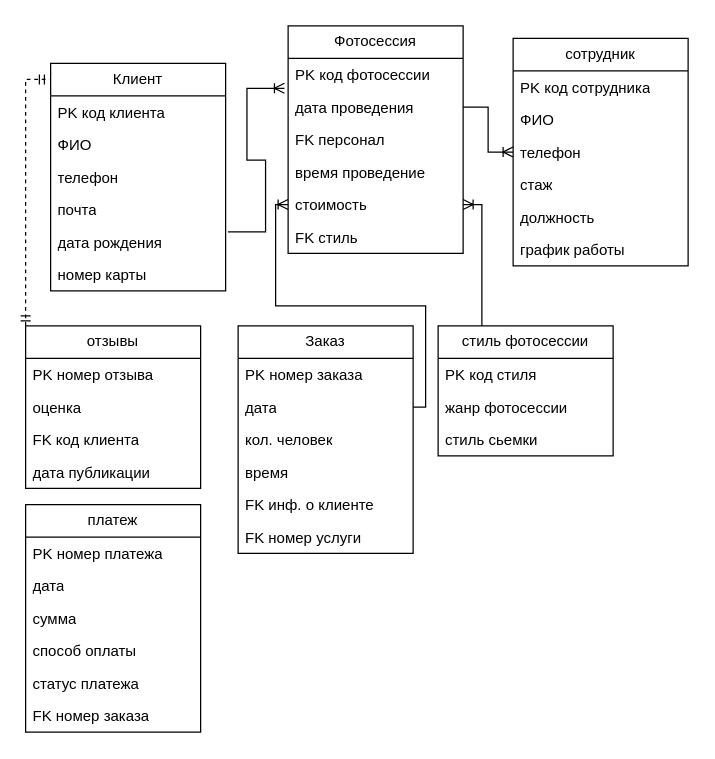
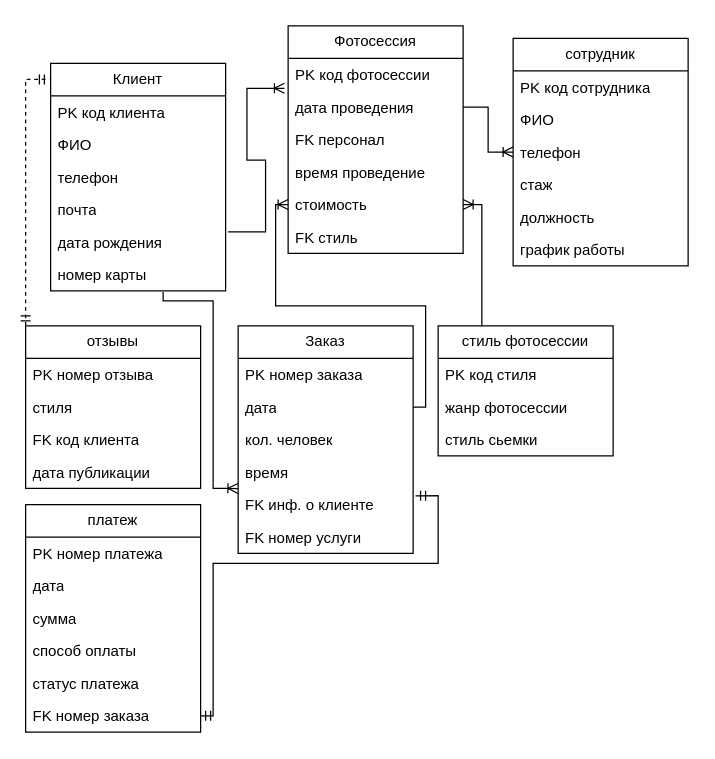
  <mxCell id="0" />
  <mxCell id="1" parent="0" />
  <mxCell id="2" value="Клиент" style="swimlane;fontStyle=0;childLayout=stackLayout;horizontal=1;startSize=26;fillColor=none;horizontalStack=0;resizeParent=1;resizeParentMax=0;resizeLast=0;collapsible=1;marginBottom=0;whiteSpace=wrap;html=1;" vertex="1" parent="1"><mxGeometry x="40" y="50" width="140" height="182" as="geometry" /></mxCell>
  <mxCell id="3" value="PK код клиента" style="text;strokeColor=none;fillColor=none;align=left;verticalAlign=top;spacingLeft=4;spacingRight=4;overflow=hidden;rotatable=0;points=[[0,0.5],[1,0.5]];portConstraint=eastwest;whiteSpace=wrap;html=1;" vertex="1" parent="2"><mxGeometry y="26" width="140" height="26" as="geometry" /></mxCell>
  <mxCell id="4" value="ФИО" style="text;strokeColor=none;fillColor=none;align=left;verticalAlign=top;spacingLeft=4;spacingRight=4;overflow=hidden;rotatable=0;points=[[0,0.5],[1,0.5]];portConstraint=eastwest;whiteSpace=wrap;html=1;" vertex="1" parent="2"><mxGeometry y="52" width="140" height="26" as="geometry" /></mxCell>
  <mxCell id="5" value="телефон" style="text;strokeColor=none;fillColor=none;align=left;verticalAlign=top;spacingLeft=4;spacingRight=4;overflow=hidden;rotatable=0;points=[[0,0.5],[1,0.5]];portConstraint=eastwest;whiteSpace=wrap;html=1;" vertex="1" parent="2"><mxGeometry y="78" width="140" height="26" as="geometry" /></mxCell>
  <mxCell id="6" value="почта" style="text;strokeColor=none;fillColor=none;align=left;verticalAlign=top;spacingLeft=4;spacingRight=4;overflow=hidden;rotatable=0;points=[[0,0.5],[1,0.5]];portConstraint=eastwest;whiteSpace=wrap;html=1;" vertex="1" parent="2"><mxGeometry y="104" width="140" height="26" as="geometry" /></mxCell>
  <mxCell id="7" value="дата рождения" style="text;strokeColor=none;fillColor=none;align=left;verticalAlign=top;spacingLeft=4;spacingRight=4;overflow=hidden;rotatable=0;points=[[0,0.5],[1,0.5]];portConstraint=eastwest;whiteSpace=wrap;html=1;" vertex="1" parent="2"><mxGeometry y="130" width="140" height="26" as="geometry" /></mxCell>
  <mxCell id="8" value="номер карты" style="text;strokeColor=none;fillColor=none;align=left;verticalAlign=top;spacingLeft=4;spacingRight=4;overflow=hidden;rotatable=0;points=[[0,0.5],[1,0.5]];portConstraint=eastwest;whiteSpace=wrap;html=1;" vertex="1" parent="2"><mxGeometry y="156" width="140" height="26" as="geometry" /></mxCell>
  <mxCell id="9" value="Фотосессия" style="swimlane;fontStyle=0;childLayout=stackLayout;horizontal=1;startSize=26;fillColor=none;horizontalStack=0;resizeParent=1;resizeParentMax=0;resizeLast=0;collapsible=1;marginBottom=0;whiteSpace=wrap;html=1;" vertex="1" parent="1"><mxGeometry x="230" y="20" width="140" height="182" as="geometry" /></mxCell>
  <mxCell id="10" value="PK код фотосессии" style="text;strokeColor=none;fillColor=none;align=left;verticalAlign=top;spacingLeft=4;spacingRight=4;overflow=hidden;rotatable=0;points=[[0,0.5],[1,0.5]];portConstraint=eastwest;whiteSpace=wrap;html=1;" vertex="1" parent="9"><mxGeometry y="26" width="140" height="26" as="geometry" /></mxCell>
  <mxCell id="11" value="дата проведения" style="text;strokeColor=none;fillColor=none;align=left;verticalAlign=top;spacingLeft=4;spacingRight=4;overflow=hidden;rotatable=0;points=[[0,0.5],[1,0.5]];portConstraint=eastwest;whiteSpace=wrap;html=1;" vertex="1" parent="9"><mxGeometry y="52" width="140" height="26" as="geometry" /></mxCell>
  <mxCell id="12" value="FK персонал" style="text;strokeColor=none;fillColor=none;align=left;verticalAlign=top;spacingLeft=4;spacingRight=4;overflow=hidden;rotatable=0;points=[[0,0.5],[1,0.5]];portConstraint=eastwest;whiteSpace=wrap;html=1;" vertex="1" parent="9"><mxGeometry y="78" width="140" height="26" as="geometry" /></mxCell>
  <mxCell id="13" value="время проведение" style="text;strokeColor=none;fillColor=none;align=left;verticalAlign=top;spacingLeft=4;spacingRight=4;overflow=hidden;rotatable=0;points=[[0,0.5],[1,0.5]];portConstraint=eastwest;whiteSpace=wrap;html=1;" vertex="1" parent="9"><mxGeometry y="104" width="140" height="26" as="geometry" /></mxCell>
  <mxCell id="14" value="стоимость" style="text;strokeColor=none;fillColor=none;align=left;verticalAlign=top;spacingLeft=4;spacingRight=4;overflow=hidden;rotatable=0;points=[[0,0.5],[1,0.5]];portConstraint=eastwest;whiteSpace=wrap;html=1;" vertex="1" parent="9"><mxGeometry y="130" width="140" height="26" as="geometry" /></mxCell>
  <mxCell id="15" value="FK cтиль" style="text;strokeColor=none;fillColor=none;align=left;verticalAlign=top;spacingLeft=4;spacingRight=4;overflow=hidden;rotatable=0;points=[[0,0.5],[1,0.5]];portConstraint=eastwest;whiteSpace=wrap;html=1;" vertex="1" parent="9"><mxGeometry y="156" width="140" height="26" as="geometry" /></mxCell>
  <mxCell id="16" value="сотрудник" style="swimlane;fontStyle=0;childLayout=stackLayout;horizontal=1;startSize=26;fillColor=none;horizontalStack=0;resizeParent=1;resizeParentMax=0;resizeLast=0;collapsible=1;marginBottom=0;whiteSpace=wrap;html=1;" vertex="1" parent="1"><mxGeometry x="410" y="30" width="140" height="182" as="geometry" /></mxCell>
  <mxCell id="17" value="PK код сотрудника" style="text;strokeColor=none;fillColor=none;align=left;verticalAlign=top;spacingLeft=4;spacingRight=4;overflow=hidden;rotatable=0;points=[[0,0.5],[1,0.5]];portConstraint=eastwest;whiteSpace=wrap;html=1;" vertex="1" parent="16"><mxGeometry y="26" width="140" height="26" as="geometry" /></mxCell>
  <mxCell id="18" value="ФИО" style="text;strokeColor=none;fillColor=none;align=left;verticalAlign=top;spacingLeft=4;spacingRight=4;overflow=hidden;rotatable=0;points=[[0,0.5],[1,0.5]];portConstraint=eastwest;whiteSpace=wrap;html=1;" vertex="1" parent="16"><mxGeometry y="52" width="140" height="26" as="geometry" /></mxCell>
  <mxCell id="19" value="телефон" style="text;strokeColor=none;fillColor=none;align=left;verticalAlign=top;spacingLeft=4;spacingRight=4;overflow=hidden;rotatable=0;points=[[0,0.5],[1,0.5]];portConstraint=eastwest;whiteSpace=wrap;html=1;" vertex="1" parent="16"><mxGeometry y="78" width="140" height="26" as="geometry" /></mxCell>
  <mxCell id="20" value="стаж" style="text;strokeColor=none;fillColor=none;align=left;verticalAlign=top;spacingLeft=4;spacingRight=4;overflow=hidden;rotatable=0;points=[[0,0.5],[1,0.5]];portConstraint=eastwest;whiteSpace=wrap;html=1;" vertex="1" parent="16"><mxGeometry y="104" width="140" height="26" as="geometry" /></mxCell>
  <mxCell id="21" value="должность" style="text;strokeColor=none;fillColor=none;align=left;verticalAlign=top;spacingLeft=4;spacingRight=4;overflow=hidden;rotatable=0;points=[[0,0.5],[1,0.5]];portConstraint=eastwest;whiteSpace=wrap;html=1;" vertex="1" parent="16"><mxGeometry y="130" width="140" height="26" as="geometry" /></mxCell>
  <mxCell id="22" value="график работы" style="text;strokeColor=none;fillColor=none;align=left;verticalAlign=top;spacingLeft=4;spacingRight=4;overflow=hidden;rotatable=0;points=[[0,0.5],[1,0.5]];portConstraint=eastwest;whiteSpace=wrap;html=1;" vertex="1" parent="16"><mxGeometry y="156" width="140" height="26" as="geometry" /></mxCell>
  <mxCell id="23" value="отзывы" style="swimlane;fontStyle=0;childLayout=stackLayout;horizontal=1;startSize=26;fillColor=none;horizontalStack=0;resizeParent=1;resizeParentMax=0;resizeLast=0;collapsible=1;marginBottom=0;whiteSpace=wrap;html=1;" vertex="1" parent="1"><mxGeometry x="20" y="260" width="140" height="130" as="geometry" /></mxCell>
  <mxCell id="24" value="PK номер отзыва" style="text;strokeColor=none;fillColor=none;align=left;verticalAlign=top;spacingLeft=4;spacingRight=4;overflow=hidden;rotatable=0;points=[[0,0.5],[1,0.5]];portConstraint=eastwest;whiteSpace=wrap;html=1;" vertex="1" parent="23"><mxGeometry y="26" width="140" height="26" as="geometry" /></mxCell>
- <mxCell id="25" value="оценка&amp;nbsp;" style="text;strokeColor=none;fillColor=none;align=left;verticalAlign=top;spacingLeft=4;spacingRight=4;overflow=hidden;rotatable=0;points=[[0,0.5],[1,0.5]];portConstraint=eastwest;whiteSpace=wrap;html=1;" vertex="1" parent="23"><mxGeometry y="52" width="140" height="26" as="geometry" /></mxCell>
+ <mxCell id="25" value="стиля&amp;nbsp;" style="text;strokeColor=none;fillColor=none;align=left;verticalAlign=top;spacingLeft=4;spacingRight=4;overflow=hidden;rotatable=0;points=[[0,0.5],[1,0.5]];portConstraint=eastwest;whiteSpace=wrap;html=1;" vertex="1" parent="23"><mxGeometry y="52" width="140" height="26" as="geometry" /></mxCell>
  <mxCell id="26" value="FK код клиента" style="text;strokeColor=none;fillColor=none;align=left;verticalAlign=top;spacingLeft=4;spacingRight=4;overflow=hidden;rotatable=0;points=[[0,0.5],[1,0.5]];portConstraint=eastwest;whiteSpace=wrap;html=1;" vertex="1" parent="23"><mxGeometry y="78" width="140" height="26" as="geometry" /></mxCell>
  <mxCell id="27" value="дата публикации" style="text;strokeColor=none;fillColor=none;align=left;verticalAlign=top;spacingLeft=4;spacingRight=4;overflow=hidden;rotatable=0;points=[[0,0.5],[1,0.5]];portConstraint=eastwest;whiteSpace=wrap;html=1;" vertex="1" parent="23"><mxGeometry y="104" width="140" height="26" as="geometry" /></mxCell>
  <mxCell id="28" value="стиль фотосессии" style="swimlane;fontStyle=0;childLayout=stackLayout;horizontal=1;startSize=26;fillColor=none;horizontalStack=0;resizeParent=1;resizeParentMax=0;resizeLast=0;collapsible=1;marginBottom=0;whiteSpace=wrap;html=1;" vertex="1" parent="1"><mxGeometry x="350" y="260" width="140" height="104" as="geometry" /></mxCell>
  <mxCell id="29" value="PK код стиля" style="text;strokeColor=none;fillColor=none;align=left;verticalAlign=top;spacingLeft=4;spacingRight=4;overflow=hidden;rotatable=0;points=[[0,0.5],[1,0.5]];portConstraint=eastwest;whiteSpace=wrap;html=1;" vertex="1" parent="28"><mxGeometry y="26" width="140" height="26" as="geometry" /></mxCell>
  <mxCell id="30" value="жанр фотосессии" style="text;strokeColor=none;fillColor=none;align=left;verticalAlign=top;spacingLeft=4;spacingRight=4;overflow=hidden;rotatable=0;points=[[0,0.5],[1,0.5]];portConstraint=eastwest;whiteSpace=wrap;html=1;" vertex="1" parent="28"><mxGeometry y="52" width="140" height="26" as="geometry" /></mxCell>
  <mxCell id="31" value="стиль сьемки" style="text;strokeColor=none;fillColor=none;align=left;verticalAlign=top;spacingLeft=4;spacingRight=4;overflow=hidden;rotatable=0;points=[[0,0.5],[1,0.5]];portConstraint=eastwest;whiteSpace=wrap;html=1;" vertex="1" parent="28"><mxGeometry y="78" width="140" height="26" as="geometry" /></mxCell>
  <mxCell id="32" value="Заказ" style="swimlane;fontStyle=0;childLayout=stackLayout;horizontal=1;startSize=26;fillColor=none;horizontalStack=0;resizeParent=1;resizeParentMax=0;resizeLast=0;collapsible=1;marginBottom=0;whiteSpace=wrap;html=1;" vertex="1" parent="1"><mxGeometry x="190" y="260" width="140" height="182" as="geometry" /></mxCell>
  <mxCell id="33" value="PK номер заказа" style="text;strokeColor=none;fillColor=none;align=left;verticalAlign=top;spacingLeft=4;spacingRight=4;overflow=hidden;rotatable=0;points=[[0,0.5],[1,0.5]];portConstraint=eastwest;whiteSpace=wrap;html=1;" vertex="1" parent="32"><mxGeometry y="26" width="140" height="26" as="geometry" /></mxCell>
  <mxCell id="34" value="дата" style="text;strokeColor=none;fillColor=none;align=left;verticalAlign=top;spacingLeft=4;spacingRight=4;overflow=hidden;rotatable=0;points=[[0,0.5],[1,0.5]];portConstraint=eastwest;whiteSpace=wrap;html=1;" vertex="1" parent="32"><mxGeometry y="52" width="140" height="26" as="geometry" /></mxCell>
  <mxCell id="35" value="кол. человек" style="text;strokeColor=none;fillColor=none;align=left;verticalAlign=top;spacingLeft=4;spacingRight=4;overflow=hidden;rotatable=0;points=[[0,0.5],[1,0.5]];portConstraint=eastwest;whiteSpace=wrap;html=1;" vertex="1" parent="32"><mxGeometry y="78" width="140" height="26" as="geometry" /></mxCell>
  <mxCell id="36" value="время&amp;nbsp;" style="text;strokeColor=none;fillColor=none;align=left;verticalAlign=top;spacingLeft=4;spacingRight=4;overflow=hidden;rotatable=0;points=[[0,0.5],[1,0.5]];portConstraint=eastwest;whiteSpace=wrap;html=1;" vertex="1" parent="32"><mxGeometry y="104" width="140" height="26" as="geometry" /></mxCell>
  <mxCell id="37" value="FK инф. о клиенте" style="text;strokeColor=none;fillColor=none;align=left;verticalAlign=top;spacingLeft=4;spacingRight=4;overflow=hidden;rotatable=0;points=[[0,0.5],[1,0.5]];portConstraint=eastwest;whiteSpace=wrap;html=1;" vertex="1" parent="32"><mxGeometry y="130" width="140" height="26" as="geometry" /></mxCell>
  <mxCell id="38" value="FK номер услуги" style="text;strokeColor=none;fillColor=none;align=left;verticalAlign=top;spacingLeft=4;spacingRight=4;overflow=hidden;rotatable=0;points=[[0,0.5],[1,0.5]];portConstraint=eastwest;whiteSpace=wrap;html=1;" vertex="1" parent="32"><mxGeometry y="156" width="140" height="26" as="geometry" /></mxCell>
  <mxCell id="39" value="платеж" style="swimlane;fontStyle=0;childLayout=stackLayout;horizontal=1;startSize=26;fillColor=none;horizontalStack=0;resizeParent=1;resizeParentMax=0;resizeLast=0;collapsible=1;marginBottom=0;whiteSpace=wrap;html=1;" vertex="1" parent="1"><mxGeometry x="20" y="403" width="140" height="182" as="geometry" /></mxCell>
  <mxCell id="40" value="PK номер платежа" style="text;strokeColor=none;fillColor=none;align=left;verticalAlign=top;spacingLeft=4;spacingRight=4;overflow=hidden;rotatable=0;points=[[0,0.5],[1,0.5]];portConstraint=eastwest;whiteSpace=wrap;html=1;" vertex="1" parent="39"><mxGeometry y="26" width="140" height="26" as="geometry" /></mxCell>
  <mxCell id="41" value="дата" style="text;strokeColor=none;fillColor=none;align=left;verticalAlign=top;spacingLeft=4;spacingRight=4;overflow=hidden;rotatable=0;points=[[0,0.5],[1,0.5]];portConstraint=eastwest;whiteSpace=wrap;html=1;" vertex="1" parent="39"><mxGeometry y="52" width="140" height="26" as="geometry" /></mxCell>
  <mxCell id="42" value="сумма" style="text;strokeColor=none;fillColor=none;align=left;verticalAlign=top;spacingLeft=4;spacingRight=4;overflow=hidden;rotatable=0;points=[[0,0.5],[1,0.5]];portConstraint=eastwest;whiteSpace=wrap;html=1;" vertex="1" parent="39"><mxGeometry y="78" width="140" height="26" as="geometry" /></mxCell>
  <mxCell id="43" value="способ оплаты" style="text;strokeColor=none;fillColor=none;align=left;verticalAlign=top;spacingLeft=4;spacingRight=4;overflow=hidden;rotatable=0;points=[[0,0.5],[1,0.5]];portConstraint=eastwest;whiteSpace=wrap;html=1;" vertex="1" parent="39"><mxGeometry y="104" width="140" height="26" as="geometry" /></mxCell>
  <mxCell id="44" value="статус платежа" style="text;strokeColor=none;fillColor=none;align=left;verticalAlign=top;spacingLeft=4;spacingRight=4;overflow=hidden;rotatable=0;points=[[0,0.5],[1,0.5]];portConstraint=eastwest;whiteSpace=wrap;html=1;" vertex="1" parent="39"><mxGeometry y="130" width="140" height="26" as="geometry" /></mxCell>
  <mxCell id="45" value="FK номер заказа" style="text;strokeColor=none;fillColor=none;align=left;verticalAlign=top;spacingLeft=4;spacingRight=4;overflow=hidden;rotatable=0;points=[[0,0.5],[1,0.5]];portConstraint=eastwest;whiteSpace=wrap;html=1;" vertex="1" parent="39"><mxGeometry y="156" width="140" height="26" as="geometry" /></mxCell>
  <mxCell id="46" value="" style="edgeStyle=entityRelationEdgeStyle;fontSize=12;html=1;endArrow=ERoneToMany;rounded=0;entryX=-0.021;entryY=0.923;entryDx=0;entryDy=0;entryPerimeter=0;exitX=1.014;exitY=0.192;exitDx=0;exitDy=0;exitPerimeter=0;" edge="1" parent="1" source="7" target="10"><mxGeometry width="100" height="100" relative="1" as="geometry"><mxPoint x="320" y="210" as="sourcePoint" /><mxPoint x="430" y="414" as="targetPoint" /></mxGeometry></mxCell>
  <mxCell id="47" value="" style="edgeStyle=orthogonalEdgeStyle;fontSize=12;html=1;endArrow=ERoneToMany;rounded=0;entryX=0;entryY=0.5;entryDx=0;entryDy=0;exitX=1;exitY=0.5;exitDx=0;exitDy=0;" edge="1" parent="1" source="11" target="19"><mxGeometry width="100" height="100" relative="1" as="geometry"><mxPoint x="590" y="461" as="sourcePoint" /><mxPoint x="400" y="340" as="targetPoint" /></mxGeometry></mxCell>
  <mxCell id="48" value="" style="edgeStyle=orthogonalEdgeStyle;fontSize=12;html=1;endArrow=ERoneToMany;rounded=0;exitX=0.25;exitY=0;exitDx=0;exitDy=0;" edge="1" parent="1" source="28" target="14"><mxGeometry width="100" height="100" relative="1" as="geometry"><mxPoint x="690" y="741" as="sourcePoint" /><mxPoint x="500" y="620" as="targetPoint" /></mxGeometry></mxCell>
  <mxCell id="49" value="" style="edgeStyle=orthogonalEdgeStyle;fontSize=12;html=1;endArrow=ERoneToMany;rounded=0;entryX=0;entryY=0.5;entryDx=0;entryDy=0;exitX=1;exitY=0.5;exitDx=0;exitDy=0;" edge="1" parent="1" source="34" target="14"><mxGeometry width="100" height="100" relative="1" as="geometry"><mxPoint x="310" y="470" as="sourcePoint" /><mxPoint x="410" y="370" as="targetPoint" /></mxGeometry></mxCell>
+ <mxCell id="50" value="" style="edgeStyle=orthogonalEdgeStyle;fontSize=12;html=1;endArrow=ERoneToMany;rounded=0;entryX=-0.001;entryY=0.008;entryDx=0;entryDy=0;entryPerimeter=0;exitX=0.643;exitY=1.038;exitDx=0;exitDy=0;exitPerimeter=0;" edge="1" parent="1" source="8" target="37"><mxGeometry width="100" height="100" relative="1" as="geometry"><mxPoint x="90" y="470" as="sourcePoint" /><mxPoint x="220" y="398" as="targetPoint" /><Array as="points"><mxPoint x="130" y="240" /><mxPoint x="170" y="240" /><mxPoint x="170" y="390" /><mxPoint x="180" y="390" /></Array></mxGeometry></mxCell>
  <mxCell id="51" value="" style="edgeStyle=orthogonalEdgeStyle;fontSize=12;html=1;endArrow=ERmandOne;startArrow=ERmandOne;rounded=0;entryX=-0.007;entryY=0.071;entryDx=0;entryDy=0;exitX=0;exitY=0;exitDx=0;exitDy=0;entryPerimeter=0;dashed=1;" edge="1" parent="1" source="23" target="2"><mxGeometry width="100" height="100" relative="1" as="geometry"><mxPoint x="30" y="290" as="sourcePoint" /><mxPoint x="140" y="480" as="targetPoint" /></mxGeometry></mxCell>
+ <mxCell id="52" value="" style="edgeStyle=orthogonalEdgeStyle;fontSize=12;html=1;endArrow=ERmandOne;startArrow=ERmandOne;rounded=0;exitX=1;exitY=0.5;exitDx=0;exitDy=0;entryX=1.014;entryY=0.231;entryDx=0;entryDy=0;entryPerimeter=0;" edge="1" parent="1" source="45" target="37"><mxGeometry width="100" height="100" relative="1" as="geometry"><mxPoint x="340" y="540" as="sourcePoint" /><mxPoint x="334.94" y="400.002" as="targetPoint" /><Array as="points"><mxPoint x="170" y="572" /><mxPoint x="170" y="450" /><mxPoint x="350" y="450" /><mxPoint x="350" y="396" /></Array></mxGeometry></mxCell>
